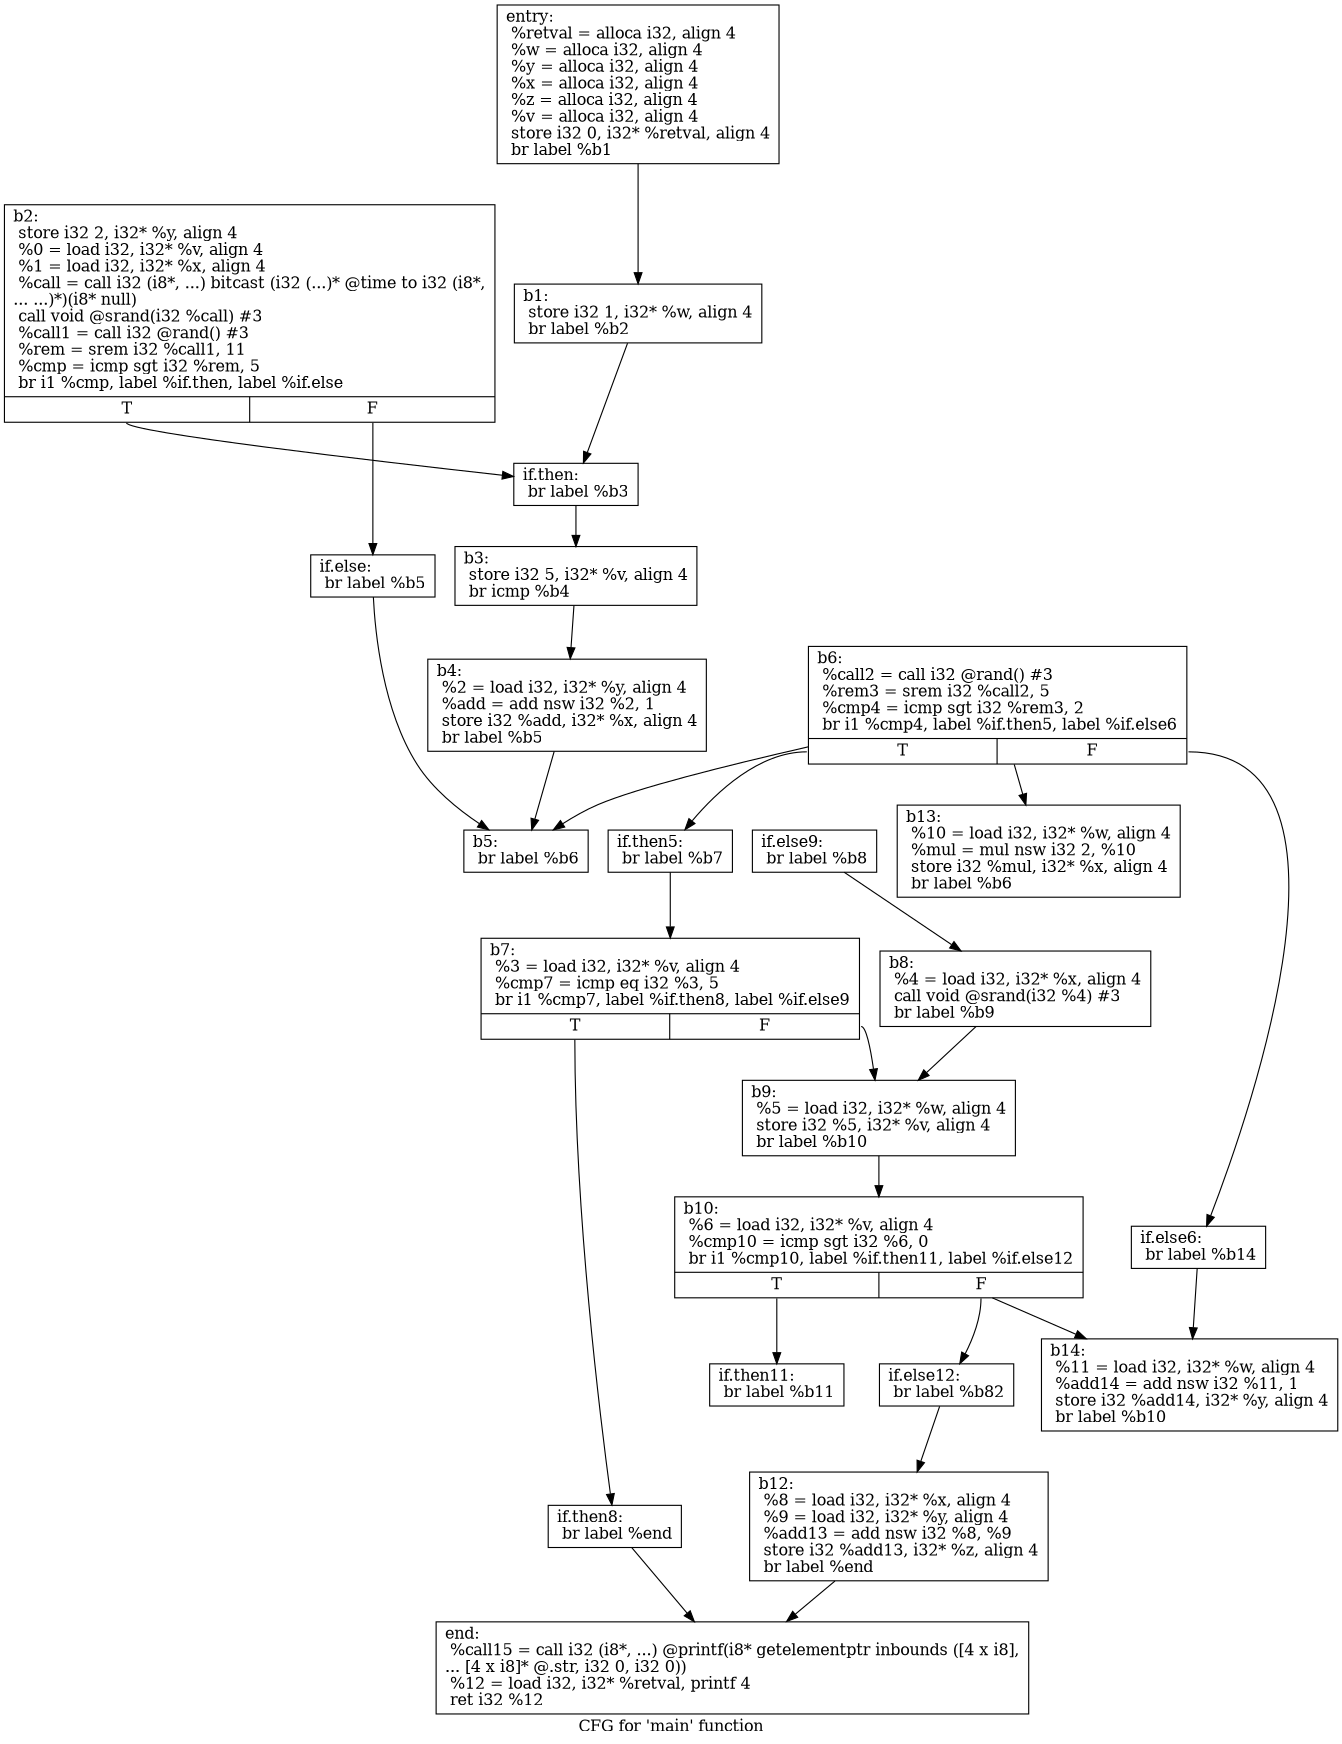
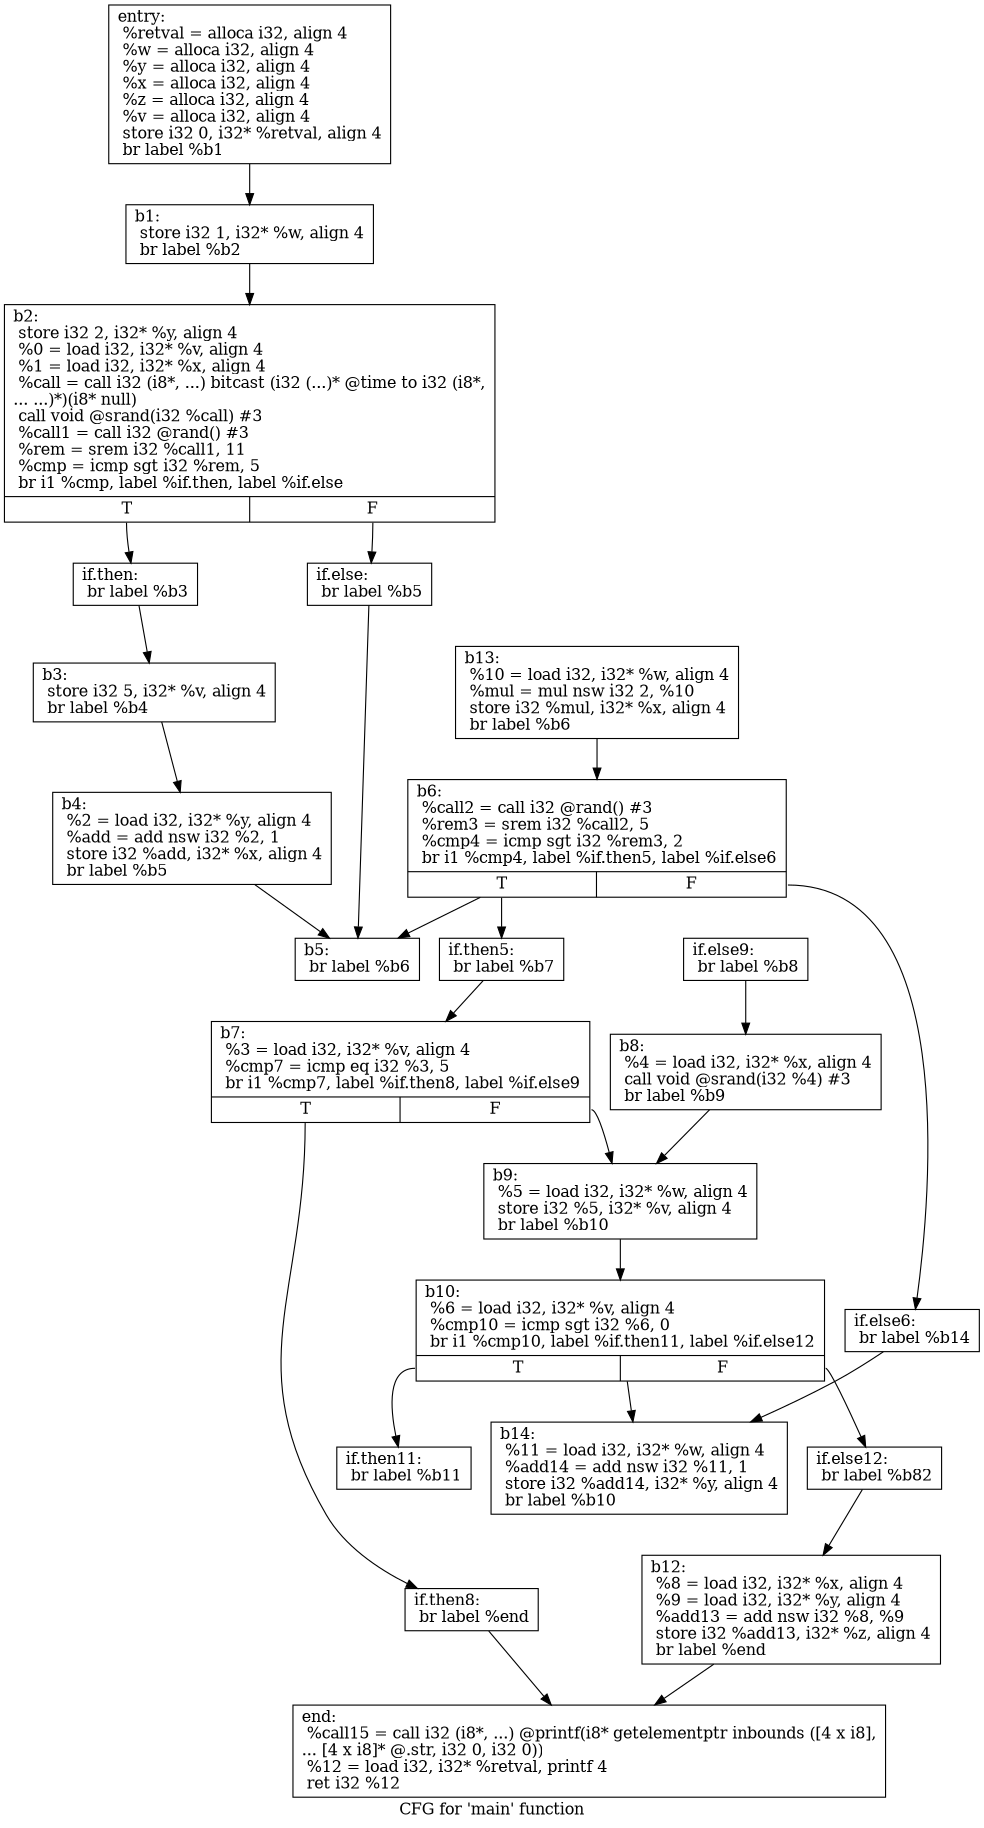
  digraph {
    label="CFG for 'main' function"
    node [shape=record]
    n1 [label="{entry:\l  %retval = alloca i32, align 4\l  %w = alloca i32, align 4\l  %y = alloca i32, align 4\l  %x = alloca i32, align 4\l  %z = alloca i32, align 4\l  %v = alloca i32, align 4\l  store i32 0, i32* %retval, align 4\l  br label %b1\l}"]
    n2 [label="{b1:                                               \l  store i32 1, i32* %w, align 4\l  br label %b2\l}"]
    n3 [label="{b2:                                               \l  store i32 2, i32* %y, align 4\l  %0 = load i32, i32* %v, align 4\l  %1 = load i32, i32* %x, align 4\l  %call = call i32 (i8*, ...) bitcast (i32 (...)* @time to i32 (i8*,\l... ...)*)(i8* null)\l  call void @srand(i32 %call) #3\l  %call1 = call i32 @rand() #3\l  %rem = srem i32 %call1, 11\l  %cmp = icmp sgt i32 %rem, 5\l  br i1 %cmp, label %if.then, label %if.else\l|{<s0>T|<s1>F}}"]
    n4 [label="{if.then:                                          \l  br label %b3\l}"]
    n5 [label="{if.else:                                          \l  br label %b5\l}"]
-   n6 [label="{b3:                                               \l  store i32 5, i32* %v, align 4\l  br icmp %b4\l}"]
+   n6 [label="{b3:                                               \l  store i32 5, i32* %v, align 4\l  br label %b4\l}"]
    n7 [label="{b5:                                               \l  br label %b6\l}"]
    n8 [label="{b4:                                               \l  %2 = load i32, i32* %y, align 4\l  %add = add nsw i32 %2, 1\l  store i32 %add, i32* %x, align 4\l  br label %b5\l}"]
    n9 [label="{b6:                                               \l  %call2 = call i32 @rand() #3\l  %rem3 = srem i32 %call2, 5\l  %cmp4 = icmp sgt i32 %rem3, 2\l  br i1 %cmp4, label %if.then5, label %if.else6\l|{<s0>T|<s1>F}}"]
    n10 [label="{if.then5:                                         \l  br label %b7\l}"]
    n11 [label="{if.else6:                                         \l  br label %b14\l}"]
    n12 [label="{b7:                                               \l  %3 = load i32, i32* %v, align 4\l  %cmp7 = icmp eq i32 %3, 5\l  br i1 %cmp7, label %if.then8, label %if.else9\l|{<s0>T|<s1>F}}"]
    n13 [label="{b14:                                              \l  %11 = load i32, i32* %w, align 4\l  %add14 = add nsw i32 %11, 1\l  store i32 %add14, i32* %y, align 4\l  br label %b10\l}"]
    n14 [label="{if.then8:                                         \l  br label %end\l}"]
    n15 [label="{b9:                                               \l  %5 = load i32, i32* %w, align 4\l  store i32 %5, i32* %v, align 4\l  br label %b10\l}"]
    n16 [label="{end:                                              \l  %call15 = call i32 (i8*, ...) @printf(i8* getelementptr inbounds ([4 x i8],\l... [4 x i8]* @.str, i32 0, i32 0))\l  %12 = load i32, i32* %retval, printf 4\l  ret i32 %12\l}"]
    n17 [label="{if.else9:                                         \l  br label %b8\l}"]
    n18 [label="{b8:                                               \l  %4 = load i32, i32* %x, align 4\l  call void @srand(i32 %4) #3\l  br label %b9\l}"]
    n19 [label="{b10:                                              \l  %6 = load i32, i32* %v, align 4\l  %cmp10 = icmp sgt i32 %6, 0\l  br i1 %cmp10, label %if.then11, label %if.else12\l|{<s0>T|<s1>F}}"]
    n20 [label="{if.then11:                                        \l  br label %b11\l}"]
    n21 [label="{if.else12:                                        \l  br label %b82\l}"]
    n22 [label="{b12:                                              \l  %8 = load i32, i32* %x, align 4\l  %9 = load i32, i32* %y, align 4\l  %add13 = add nsw i32 %8, %9\l  store i32 %add13, i32* %z, align 4\l  br label %end\l}"]
    n23 [label="{b13:                                              \l  %10 = load i32, i32* %w, align 4\l  %mul = mul nsw i32 2, %10\l  store i32 %mul, i32* %x, align 4\l  br label %b6\l}"]
    n1 -> n2
-   n2 -> n4
+   n2 -> n3
    n3 -> n4 [tailport=s0]
    n3 -> n5 [tailport=s1]
    n4 -> n6
    n5 -> n7
    n6 -> n8
    n8 -> n7
    n9 -> n7
    n9 -> n10 [tailport=s0]
    n9 -> n11 [tailport=s1]
    n10 -> n12
    n11 -> n13
    n12 -> n14 [tailport=s0]
    n12 -> n15 [tailport=s1]
    n14 -> n16
    n15 -> n19
    n17 -> n18
    n18 -> n15
    n19 -> n13
    n19 -> n20 [tailport=s0]
    n19 -> n21 [tailport=s1]
    n21 -> n22
    n22 -> n16
-   n9 -> n23
+   n23 -> n9
  }
